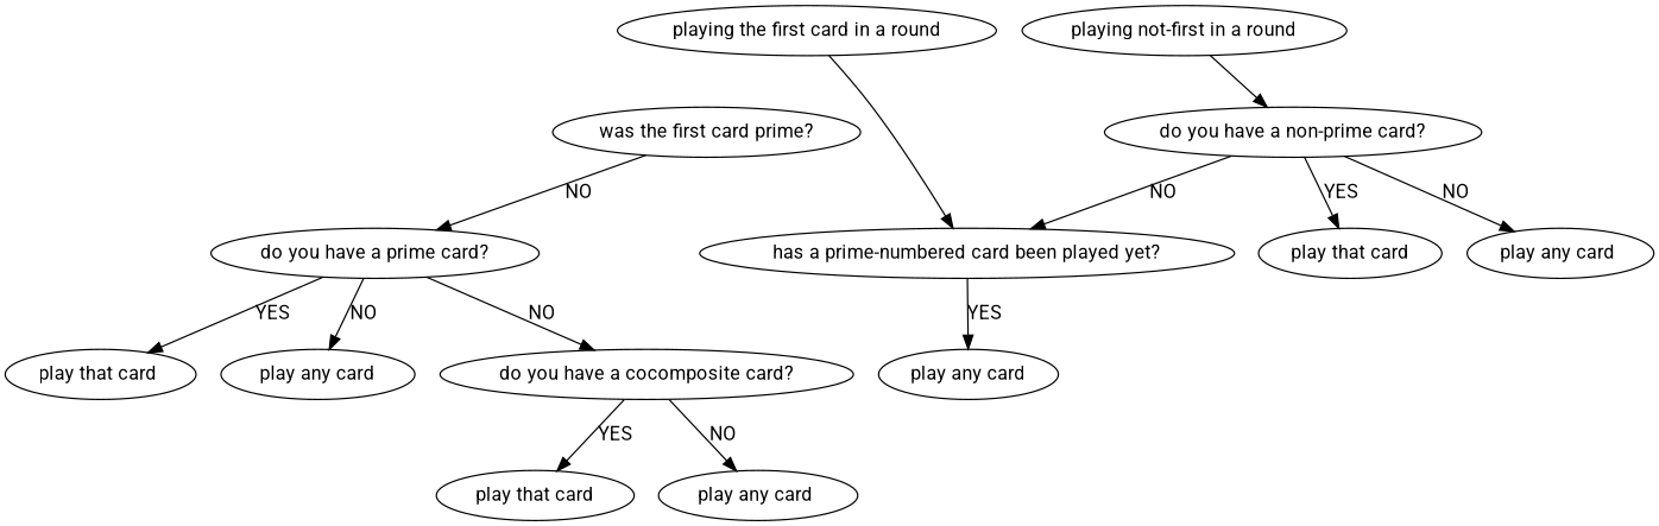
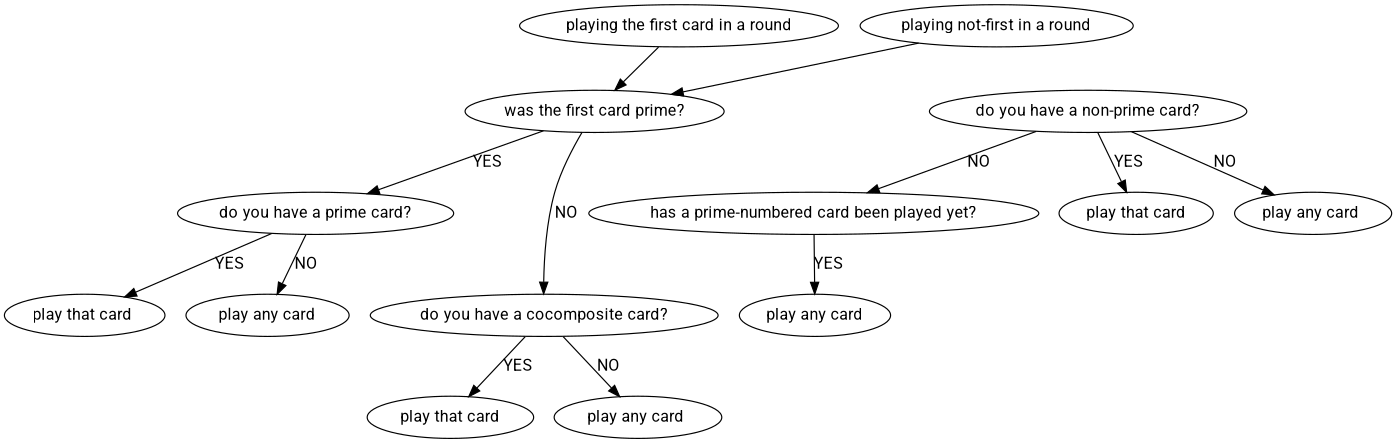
  digraph {
    fontname=Roboto
    node [fontname=Roboto]
    edge [fontname=Roboto]
    "playing the first card in a round"
    "has a prime-numbered card been played yet?"
    "play any card"
    "do you have a non-prime card?"
    "play that card"
    "play any card "
    "playing not-first in a round"
    "was the first card prime?"
    "do you have a prime card?"
    "do you have a cocomposite card?"
    "play that card "
    " play any card "
    " play that card "
    " play any card  "
-   "playing the first card in a round" -> "has a prime-numbered card been played yet?"
+   "playing the first card in a round" -> "was the first card prime?"
    "has a prime-numbered card been played yet?" -> "play any card" [label=YES]
    "do you have a non-prime card?" -> "has a prime-numbered card been played yet?" [label=NO]
    "do you have a non-prime card?" -> "play that card" [label=YES]
    "do you have a non-prime card?" -> "play any card " [label=NO]
-   "playing not-first in a round" -> "do you have a non-prime card?"
-   "was the first card prime?" -> "do you have a prime card?" [label=NO]
-   "do you have a prime card?" -> "do you have a cocomposite card?" [label=NO]
+   "playing not-first in a round" -> "was the first card prime?"
+   "was the first card prime?" -> "do you have a prime card?" [label=YES]
+   "was the first card prime?" -> "do you have a cocomposite card?" [label=NO]
    "do you have a prime card?" -> "play that card " [label=YES]
    "do you have a prime card?" -> " play any card " [label=NO]
    "do you have a cocomposite card?" -> " play that card " [label=YES]
    "do you have a cocomposite card?" -> " play any card  " [label=NO]
  }
